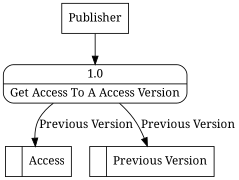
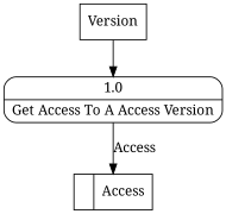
  digraph {
    fontname="Noto Serif"
    node [fontname="Noto Serif" shape=record]
    edge [fontname="Noto Serif"]
    n1 [label="<f0>  |<f1> Access "]
-   n2 [label="<f0>  |<f1> Previous Version "]
-   n3 [label=Publisher shape=box]
+   n3 [label=Version shape=box]
    n4 [label="{<f0> 1.0|<f1> Get Access To A Access Version }" shape=Mrecord]
    n3 -> n4
-   n4 -> n1 [label="Previous Version"]
-   n4 -> n2 [label="Previous Version"]
+   n4 -> n1 [label=Access]
  }
